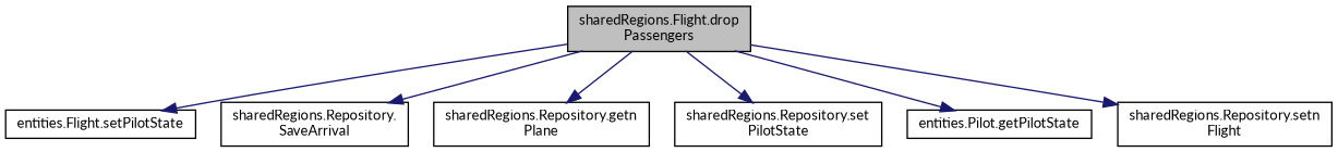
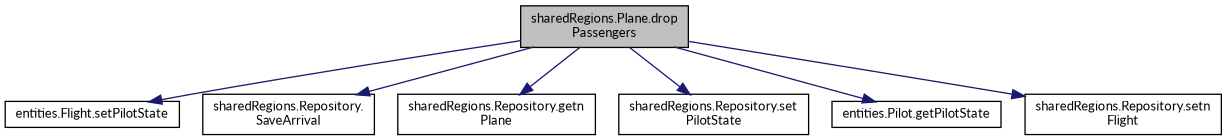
  digraph {
    fontname=Lato
    rankdir=TB
    node [color=black fillcolor=white fontname=Lato fontsize=10 shape=record style=filled]
    edge [color=midnightblue fontname=Lato fontsize=10 labelfontname=Helvetica labelfontsize=10 style=solid]
-   n1 [fillcolor=grey75 fontcolor=black height=0.2 label="sharedRegions.Flight.drop\lPassengers" width=0.4]
+   n1 [fillcolor=grey75 fontcolor=black height=0.2 label="sharedRegions.Plane.drop\lPassengers" width=0.4]
    n2 [height=0.2 label="entities.Flight.setPilotState" width=0.4]
    n3 [height=0.2 label="sharedRegions.Repository.\lSaveArrival" width=0.4]
    n4 [height=0.2 label="sharedRegions.Repository.getn\lPlane" width=0.4]
    n5 [height=0.2 label="sharedRegions.Repository.set\lPilotState" width=0.4]
    n6 [height=0.2 label="entities.Pilot.getPilotState" width=0.4]
    n7 [height=0.2 label="sharedRegions.Repository.setn\lFlight" width=0.4]
    n1 -> n2
    n1 -> n3
    n1 -> n4
    n1 -> n5
    n1 -> n6
    n1 -> n7
  }
